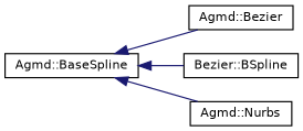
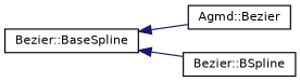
  digraph {
    rankdir=LR
    node [color=black fillcolor=white fontname=Helvetica fontsize=10 shape=record style=filled]
    edge [color=midnightblue dir=back fontname=Helvetica fontsize=10 labelfontname=Helvetica labelfontsize=10 style=solid]
-   n1 [height=0.2 label="Agmd::BaseSpline" width=0.4]
+   n1 [height=0.2 label="Bezier::BaseSpline" width=0.4]
    n2 [height=0.2 label="Agmd::Bezier" width=0.4]
    n3 [height=0.2 label="Bezier::BSpline" width=0.4]
-   n4 [height=0.2 label="Agmd::Nurbs" width=0.4]
    n1 -> n2
    n1 -> n3
-   n1 -> n4
  }
